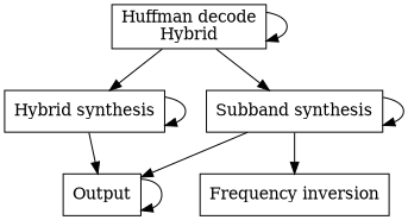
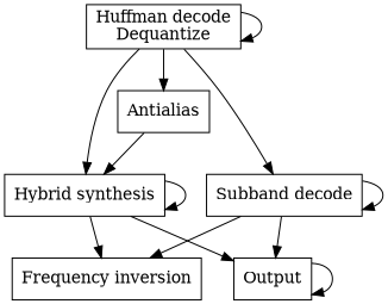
  digraph {
    node [shape=box]
+   n1 [label=Antialias]
    n2 [label="Hybrid synthesis"]
    n3 [label="Frequency inversion"]
    n4 [label=Output]
-   n5 [label="Subband synthesis"]
-   n6 [label="Huffman decode\nHybrid"]
+   n5 [label="Subband decode"]
+   n6 [label="Huffman decode\nDequantize"]
+   n1 -> n2
    n2 -> n2
+   n2 -> n3
    n2 -> n4
    n4 -> n4
    n5 -> n3
    n5 -> n4
    n5 -> n5
+   n6 -> n1
    n6 -> n2
    n6 -> n5
    n6 -> n6
  }
